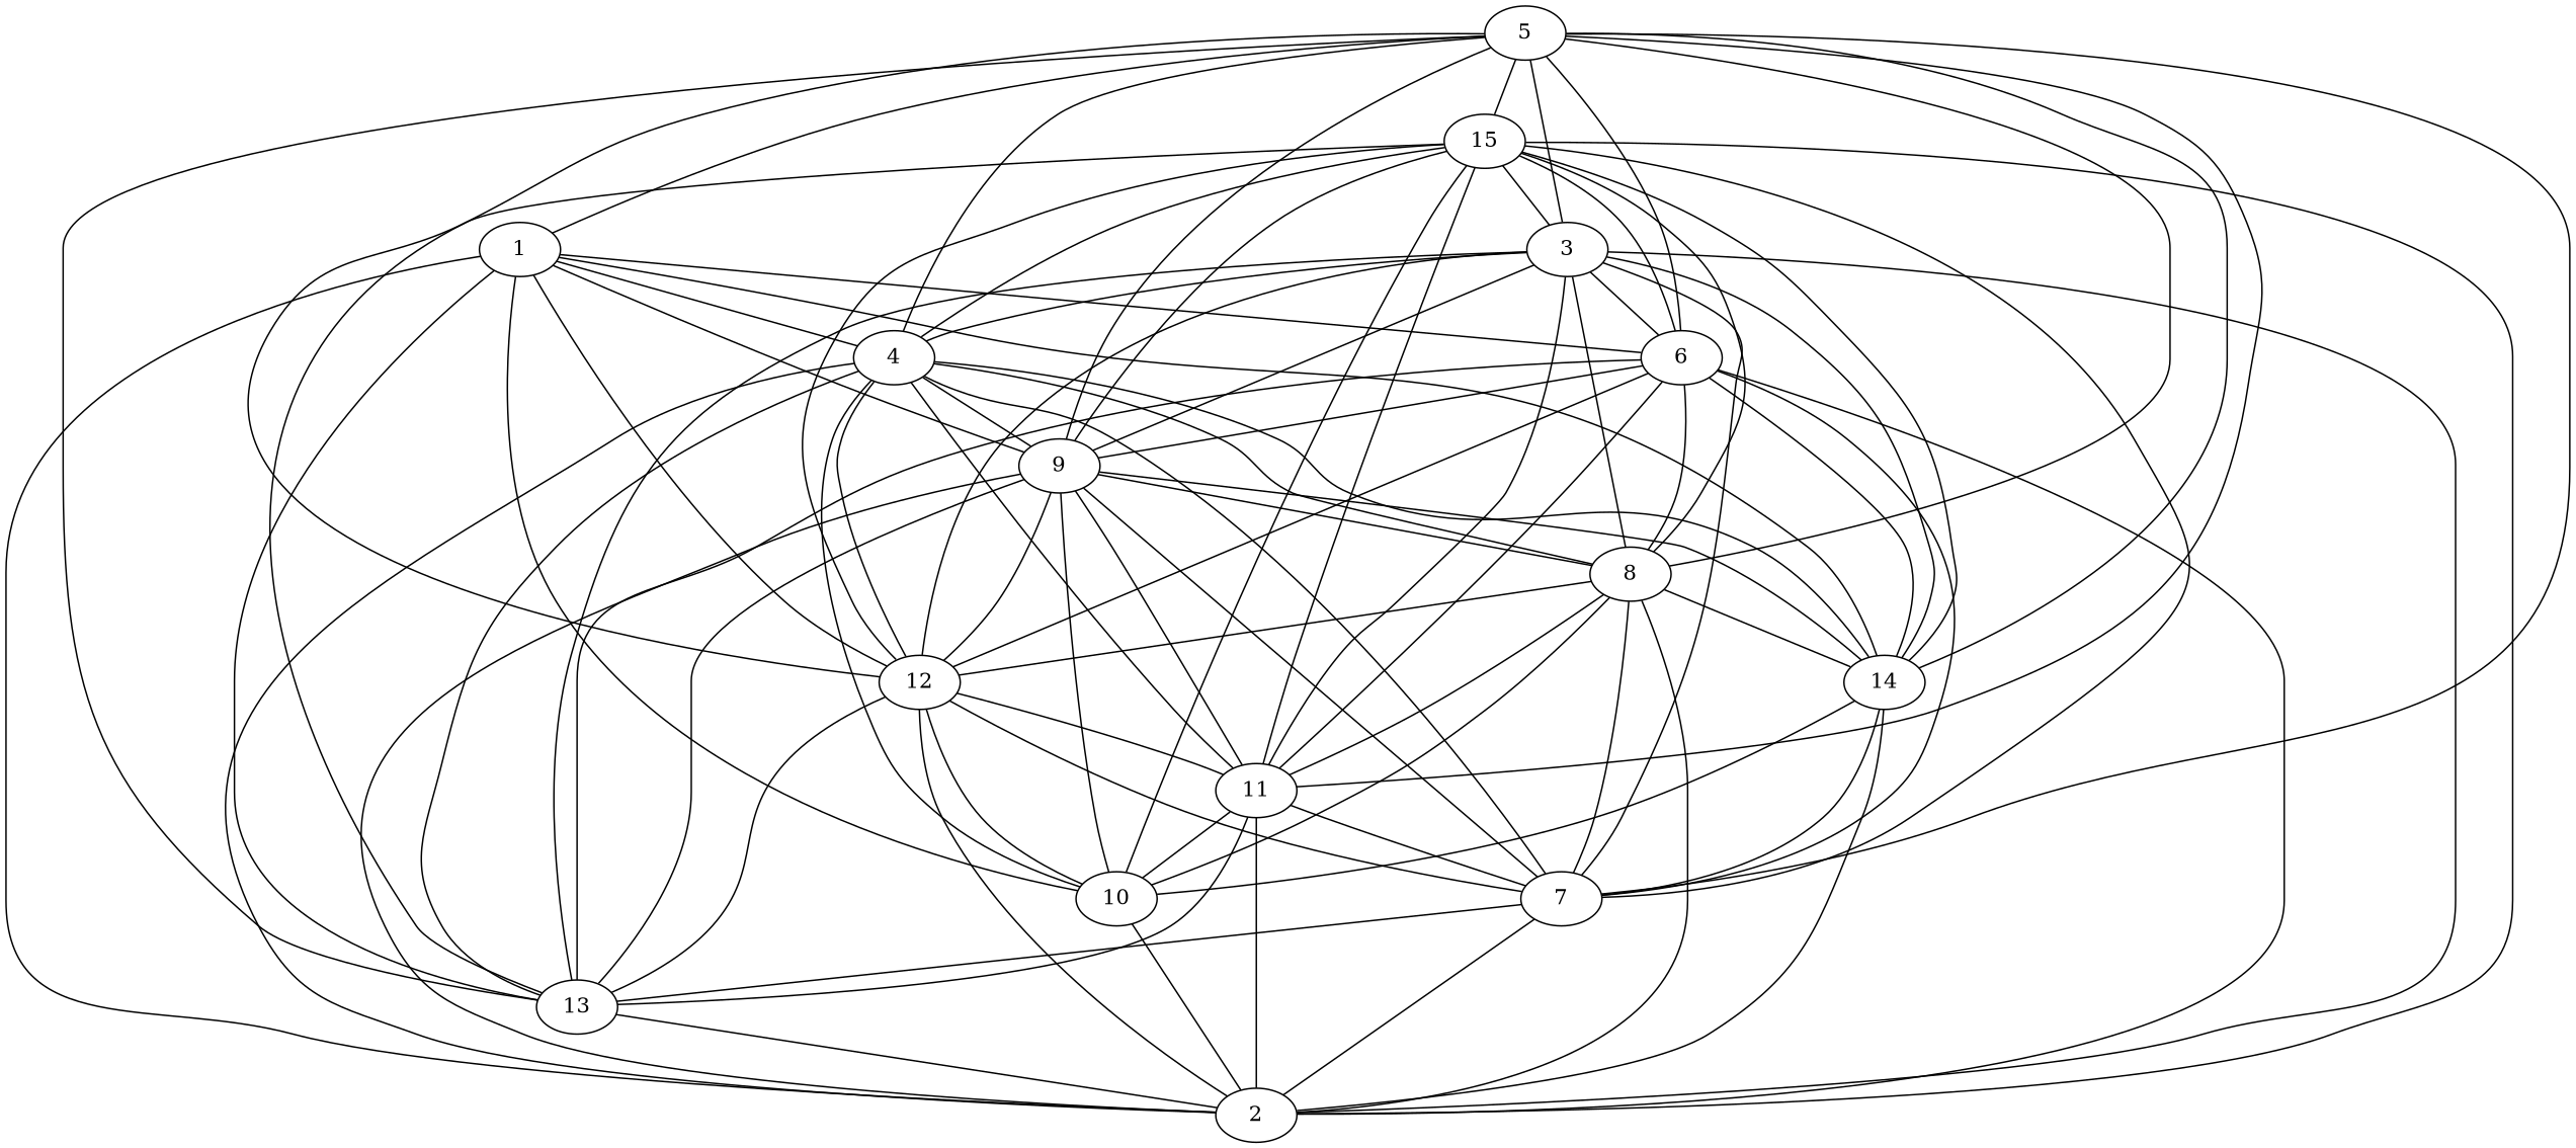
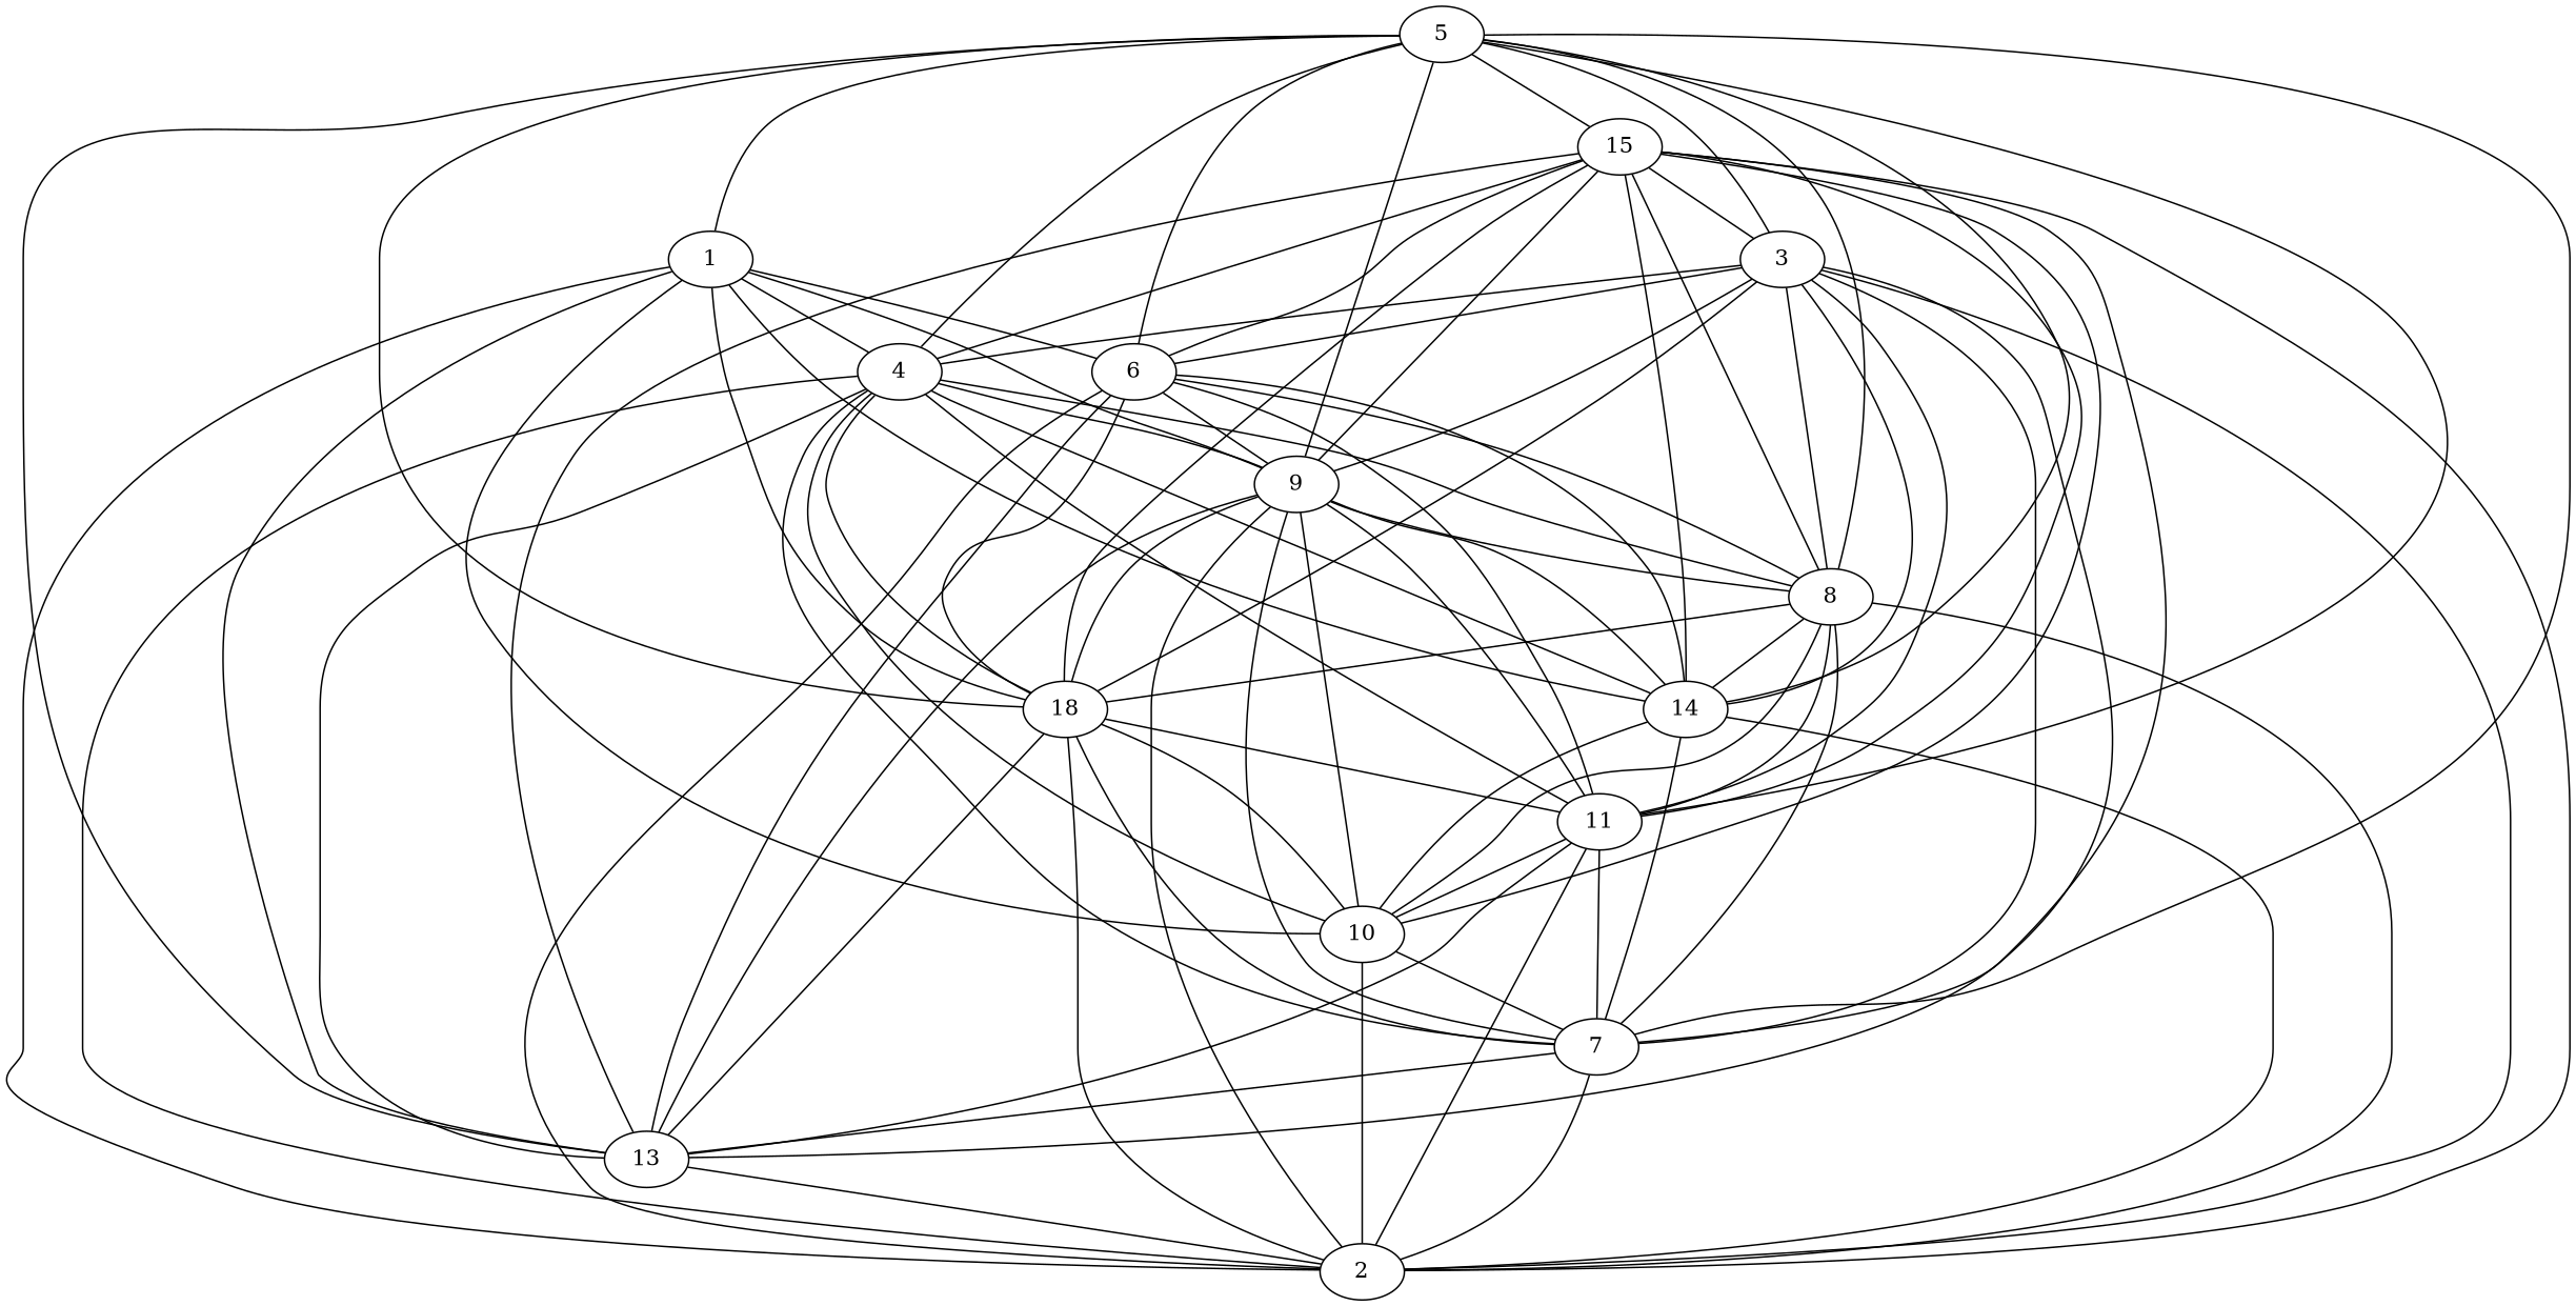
  strict graph {
    fontname="DejaVu Serif"
    node [fontname="DejaVu Serif"]
    edge [fontname="DejaVu Serif"]
    5
    15
    1
    3
    4
    6
    8
    9
    14
-   12
+   12 [label=18]
    11
    7
    13
    10
    2
    5 -- 15
    5 -- 1
    5 -- 3
    5 -- 4
    5 -- 6
    5 -- 8
    5 -- 9
    5 -- 14
    5 -- 12
    5 -- 11
    5 -- 7
    5 -- 13
    15 -- 3
    15 -- 4
    15 -- 6
    15 -- 8
    15 -- 9
    15 -- 14
    15 -- 12
    15 -- 11
    15 -- 7
    15 -- 13
    15 -- 10
    15 -- 2
    1 -- 4
    1 -- 6
    1 -- 9
    1 -- 14
    1 -- 12
    1 -- 13
    1 -- 10
    1 -- 2
    3 -- 4
    3 -- 6
    3 -- 8
    3 -- 9
    3 -- 14
    3 -- 12
    3 -- 11
    3 -- 7
    3 -- 13
    3 -- 2
    4 -- 8
    4 -- 9
    4 -- 14
    4 -- 12
    4 -- 11
    4 -- 7
    4 -- 13
    4 -- 10
    4 -- 2
    6 -- 8
    6 -- 9
    6 -- 14
    6 -- 12
    6 -- 11
-   6 -- 7
+   10 -- 7
    6 -- 13
    6 -- 2
    8 -- 14
    8 -- 12
    8 -- 11
    8 -- 7
    8 -- 10
    8 -- 2
    9 -- 8
    9 -- 14
    9 -- 12
    9 -- 11
    9 -- 7
    9 -- 13
    9 -- 10
    9 -- 2
    14 -- 7
    14 -- 10
    14 -- 2
    12 -- 11
    12 -- 7
    12 -- 13
    12 -- 10
    12 -- 2
    11 -- 7
    11 -- 13
    11 -- 10
    11 -- 2
    7 -- 13
    7 -- 2
    13 -- 2
    10 -- 2
  }
